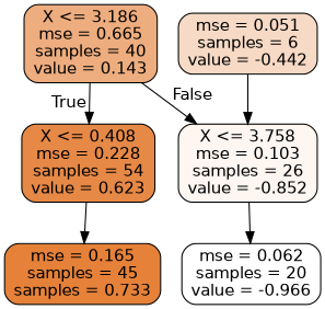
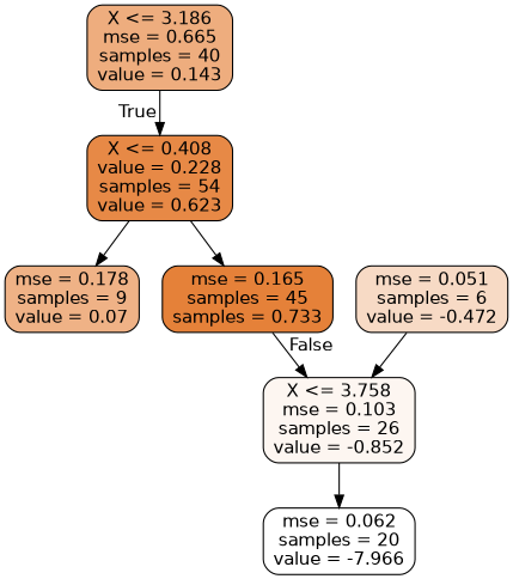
  digraph {
    node [color=black fontname=helvetica shape=box style="filled, rounded"]
    edge [fontname=helvetica]
    n1 [fillcolor="#e58139a6" label="X <= 3.186\nmse = 0.665\nsamples = 40\nvalue = 0.143"]
-   n2 [fillcolor="#e58139ee" label="X <= 0.408\nmse = 0.228\nsamples = 54\nvalue = 0.623"]
+   n2 [fillcolor="#e58139ee" label="X <= 0.408\nvalue = 0.228\nsamples = 54\nvalue = 0.623"]
    n3 [fillcolor="#e5813911" label="X <= 3.758\nmse = 0.103\nsamples = 26\nvalue = -0.852"]
+   n4 [fillcolor="#e581399b" label="mse = 0.178\nsamples = 9\nvalue = 0.07"]
    n5 [fillcolor="#e58139ff" label="mse = 0.165\nsamples = 45\nsamples = 0.733"]
-   n6 [fillcolor="#e5813900" label="mse = 0.062\nsamples = 20\nvalue = -0.966"]
-   n7 [fillcolor="#e581394a" label="mse = 0.051\nsamples = 6\nvalue = -0.442"]
+   n6 [fillcolor="#e5813900" label="mse = 0.062\nsamples = 20\nvalue = -7.966"]
+   n7 [fillcolor="#e581394a" label="mse = 0.051\nsamples = 6\nvalue = -0.472"]
    n1 -> n2 [headlabel=True labelangle=45 labeldistance=2.5]
-   n1 -> n3 [headlabel=False labelangle=-45 labeldistance=2.5]
+   n5 -> n3 [headlabel=False labelangle=-45 labeldistance=2.5]
+   n2 -> n4
    n2 -> n5
    n3 -> n6
    n7 -> n3
  }
